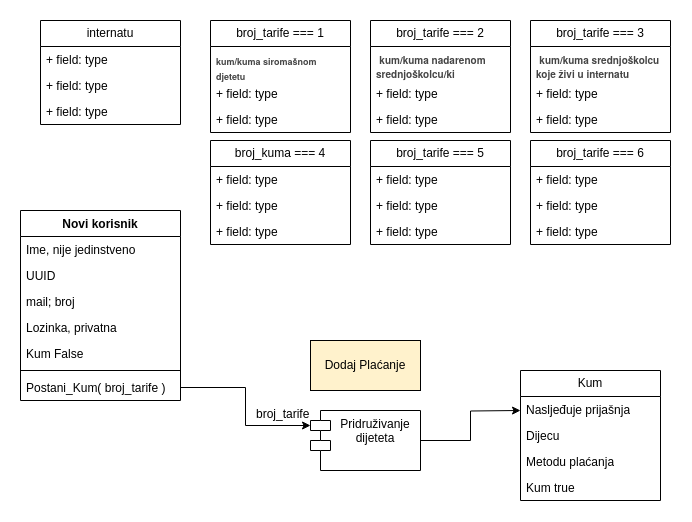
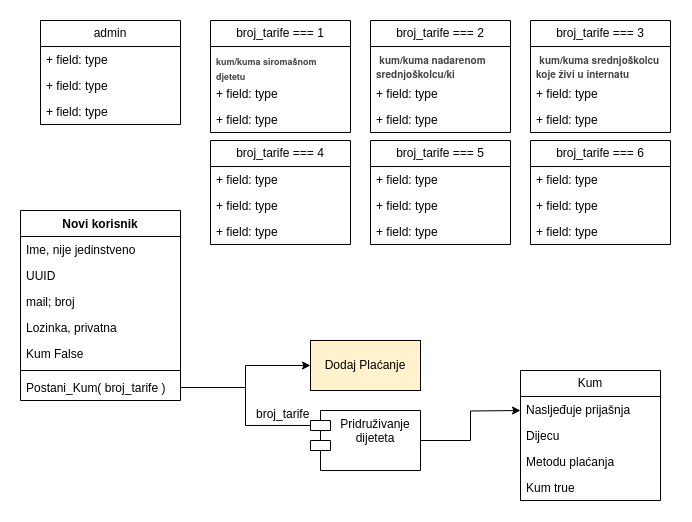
  <mxCell id="0" />
  <mxCell id="1" parent="0" />
  <mxCell id="2" value="Kum" style="swimlane;fontStyle=0;childLayout=stackLayout;horizontal=1;startSize=26;fillColor=none;horizontalStack=0;resizeParent=1;resizeParentMax=0;resizeLast=0;collapsible=1;marginBottom=0;whiteSpace=wrap;html=1;" parent="1" vertex="1"><mxGeometry x="520" y="370" width="140" height="130" as="geometry" /></mxCell>
  <mxCell id="3" value="Nasljeđuje prijašnja" style="text;strokeColor=none;fillColor=none;align=left;verticalAlign=top;spacingLeft=4;spacingRight=4;overflow=hidden;rotatable=0;points=[[0,0.5],[1,0.5]];portConstraint=eastwest;whiteSpace=wrap;html=1;" parent="2" vertex="1"><mxGeometry y="26" width="140" height="26" as="geometry" /></mxCell>
  <mxCell id="4" value="Dijecu" style="text;strokeColor=none;fillColor=none;align=left;verticalAlign=top;spacingLeft=4;spacingRight=4;overflow=hidden;rotatable=0;points=[[0,0.5],[1,0.5]];portConstraint=eastwest;whiteSpace=wrap;html=1;" parent="2" vertex="1"><mxGeometry y="52" width="140" height="26" as="geometry" /></mxCell>
  <mxCell id="5" value="Metodu plaćanja" style="text;strokeColor=none;fillColor=none;align=left;verticalAlign=top;spacingLeft=4;spacingRight=4;overflow=hidden;rotatable=0;points=[[0,0.5],[1,0.5]];portConstraint=eastwest;whiteSpace=wrap;html=1;" parent="2" vertex="1"><mxGeometry y="78" width="140" height="26" as="geometry" /></mxCell>
  <mxCell id="6" value="Kum true" style="text;strokeColor=none;fillColor=none;align=left;verticalAlign=top;spacingLeft=4;spacingRight=4;overflow=hidden;rotatable=0;points=[[0,0.5],[1,0.5]];portConstraint=eastwest;whiteSpace=wrap;html=1;" parent="2" vertex="1"><mxGeometry y="104" width="140" height="26" as="geometry" /></mxCell>
  <mxCell id="7" value="Novi korisnik" style="swimlane;fontStyle=1;align=center;verticalAlign=top;childLayout=stackLayout;horizontal=1;startSize=26;horizontalStack=0;resizeParent=1;resizeParentMax=0;resizeLast=0;collapsible=1;marginBottom=0;whiteSpace=wrap;html=1;" parent="1" vertex="1"><mxGeometry x="20" y="210" width="160" height="190" as="geometry" /></mxCell>
  <mxCell id="8" value="Ime, nije jedinstveno" style="text;strokeColor=none;fillColor=none;align=left;verticalAlign=top;spacingLeft=4;spacingRight=4;overflow=hidden;rotatable=0;points=[[0,0.5],[1,0.5]];portConstraint=eastwest;whiteSpace=wrap;html=1;" parent="7" vertex="1"><mxGeometry y="26" width="160" height="26" as="geometry" /></mxCell>
  <mxCell id="9" value="UUID" style="text;strokeColor=none;fillColor=none;align=left;verticalAlign=top;spacingLeft=4;spacingRight=4;overflow=hidden;rotatable=0;points=[[0,0.5],[1,0.5]];portConstraint=eastwest;whiteSpace=wrap;html=1;" parent="7" vertex="1"><mxGeometry y="52" width="160" height="26" as="geometry" /></mxCell>
  <mxCell id="10" value="mail; broj" style="text;strokeColor=none;fillColor=none;align=left;verticalAlign=top;spacingLeft=4;spacingRight=4;overflow=hidden;rotatable=0;points=[[0,0.5],[1,0.5]];portConstraint=eastwest;whiteSpace=wrap;html=1;" parent="7" vertex="1"><mxGeometry y="78" width="160" height="26" as="geometry" /></mxCell>
  <mxCell id="11" value="Lozinka, privatna" style="text;strokeColor=none;fillColor=none;align=left;verticalAlign=top;spacingLeft=4;spacingRight=4;overflow=hidden;rotatable=0;points=[[0,0.5],[1,0.5]];portConstraint=eastwest;whiteSpace=wrap;html=1;" parent="7" vertex="1"><mxGeometry y="104" width="160" height="26" as="geometry" /></mxCell>
  <mxCell id="12" value="Kum False" style="text;strokeColor=none;fillColor=none;align=left;verticalAlign=top;spacingLeft=4;spacingRight=4;overflow=hidden;rotatable=0;points=[[0,0.5],[1,0.5]];portConstraint=eastwest;whiteSpace=wrap;html=1;" parent="7" vertex="1"><mxGeometry y="130" width="160" height="26" as="geometry" /></mxCell>
  <mxCell id="13" value="" style="line;strokeWidth=1;fillColor=none;align=left;verticalAlign=middle;spacingTop=-1;spacingLeft=3;spacingRight=3;rotatable=0;labelPosition=right;points=[];portConstraint=eastwest;strokeColor=inherit;" parent="7" vertex="1"><mxGeometry y="156" width="160" height="8" as="geometry" /></mxCell>
  <mxCell id="14" value="Postani_Kum( broj_tarife )" style="text;strokeColor=none;fillColor=none;align=left;verticalAlign=top;spacingLeft=4;spacingRight=4;overflow=hidden;rotatable=0;points=[[0,0.5],[1,0.5]];portConstraint=eastwest;whiteSpace=wrap;html=1;" parent="7" vertex="1"><mxGeometry y="164" width="160" height="26" as="geometry" /></mxCell>
  <mxCell id="15" value="Dodaj Plaćanje" style="html=1;whiteSpace=wrap;fillColor=#fff2cc;" parent="1" vertex="1"><mxGeometry x="310" y="340" width="110" height="50" as="geometry" /></mxCell>
- <mxCell id="17" style="edgeStyle=orthogonalEdgeStyle;rounded=0;orthogonalLoop=1;jettySize=auto;html=1;exitX=1;exitY=0.5;exitDx=0;exitDy=0;entryX=0;entryY=0;entryDx=0;entryDy=15;entryPerimeter=0;" parent="1" source="14" target="19" edge="1"><mxGeometry relative="1" as="geometry"><mxPoint x="290" y="425" as="targetPoint" /></mxGeometry></mxCell>
+ <mxCell id="16" style="edgeStyle=orthogonalEdgeStyle;rounded=0;orthogonalLoop=1;jettySize=auto;html=1;exitX=1;exitY=0.5;exitDx=0;exitDy=0;entryX=0;entryY=0.5;entryDx=0;entryDy=0;" parent="1" source="14" target="15" edge="1"><mxGeometry relative="1" as="geometry" /></mxCell>
+ <mxCell id="17" style="edgeStyle=orthogonalEdgeStyle;rounded=0;orthogonalLoop=1;jettySize=auto;html=1;exitX=1;exitY=0.5;exitDx=0;exitDy=0;entryX=0;entryY=0;entryDx=0;entryDy=15;entryPerimeter=0;endArrow=none;" parent="1" source="14" target="19" edge="1"><mxGeometry relative="1" as="geometry"><mxPoint x="290" y="425" as="targetPoint" /></mxGeometry></mxCell>
  <mxCell id="18" style="edgeStyle=orthogonalEdgeStyle;rounded=0;orthogonalLoop=1;jettySize=auto;html=1;exitX=1;exitY=0.5;exitDx=0;exitDy=0;" parent="1" source="19" edge="1"><mxGeometry relative="1" as="geometry"><mxPoint x="520" y="410" as="targetPoint" /></mxGeometry></mxCell>
  <mxCell id="19" value="Pridruživanje dijeteta" style="shape=module;align=left;spacingLeft=20;align=center;verticalAlign=top;whiteSpace=wrap;html=1;" parent="1" vertex="1"><mxGeometry x="310" y="410" width="110" height="60" as="geometry" /></mxCell>
  <mxCell id="20" value="broj_tarife&lt;br&gt;" style="text;strokeColor=none;fillColor=none;align=left;verticalAlign=top;spacingLeft=4;spacingRight=4;overflow=hidden;rotatable=0;points=[[0,0.5],[1,0.5]];portConstraint=eastwest;whiteSpace=wrap;html=1;" parent="1" vertex="1"><mxGeometry x="250" y="400" width="100" height="26" as="geometry" /></mxCell>
  <mxCell id="21" value="broj_tarife === 2" style="swimlane;fontStyle=0;childLayout=stackLayout;horizontal=1;startSize=26;fillColor=none;horizontalStack=0;resizeParent=1;resizeParentMax=0;resizeLast=0;collapsible=1;marginBottom=0;whiteSpace=wrap;html=1;" parent="1" vertex="1"><mxGeometry x="370" y="20" width="140" height="112" as="geometry" /></mxCell>
  <mxCell id="22" value="&amp;nbsp;&lt;b style=&quot;box-sizing: border-box; color: rgb(68, 68, 68); font-family: &amp;quot;Helvetica Neue&amp;quot;, Helvetica, Arial, sans-serif; background-color: rgb(255, 255, 255); font-size: 10px;&quot;&gt;kum/kuma nadarenom srednjoškolcu/ki&lt;/b&gt;" style="text;strokeColor=none;fillColor=none;align=left;verticalAlign=top;spacingLeft=4;spacingRight=4;overflow=hidden;rotatable=0;points=[[0,0.5],[1,0.5]];portConstraint=eastwest;whiteSpace=wrap;html=1;" parent="21" vertex="1"><mxGeometry y="26" width="140" height="34" as="geometry" /></mxCell>
  <mxCell id="23" value="+ field: type" style="text;strokeColor=none;fillColor=none;align=left;verticalAlign=top;spacingLeft=4;spacingRight=4;overflow=hidden;rotatable=0;points=[[0,0.5],[1,0.5]];portConstraint=eastwest;whiteSpace=wrap;html=1;" parent="21" vertex="1"><mxGeometry y="60" width="140" height="26" as="geometry" /></mxCell>
  <mxCell id="24" value="+ field: type" style="text;strokeColor=none;fillColor=none;align=left;verticalAlign=top;spacingLeft=4;spacingRight=4;overflow=hidden;rotatable=0;points=[[0,0.5],[1,0.5]];portConstraint=eastwest;whiteSpace=wrap;html=1;" parent="21" vertex="1"><mxGeometry y="86" width="140" height="26" as="geometry" /></mxCell>
  <mxCell id="25" value="broj_tarife === 3" style="swimlane;fontStyle=0;childLayout=stackLayout;horizontal=1;startSize=26;fillColor=none;horizontalStack=0;resizeParent=1;resizeParentMax=0;resizeLast=0;collapsible=1;marginBottom=0;whiteSpace=wrap;html=1;" vertex="1" parent="1"><mxGeometry x="530" y="20" width="140" height="112" as="geometry" /></mxCell>
  <mxCell id="26" value="&amp;nbsp;&lt;strong style=&quot;box-sizing: border-box; color: rgb(68, 68, 68); font-family: &amp;quot;Helvetica Neue&amp;quot;, Helvetica, Arial, sans-serif; background-color: rgb(255, 255, 255); font-size: 10px;&quot;&gt;kum/kuma srednjoškolcu koje živi u internatu Zdenca&lt;/strong&gt;" style="text;strokeColor=none;fillColor=none;align=left;verticalAlign=top;spacingLeft=4;spacingRight=4;overflow=hidden;rotatable=0;points=[[0,0.5],[1,0.5]];portConstraint=eastwest;whiteSpace=wrap;html=1;" vertex="1" parent="25"><mxGeometry y="26" width="140" height="34" as="geometry" /></mxCell>
  <mxCell id="27" value="+ field: type" style="text;strokeColor=none;fillColor=none;align=left;verticalAlign=top;spacingLeft=4;spacingRight=4;overflow=hidden;rotatable=0;points=[[0,0.5],[1,0.5]];portConstraint=eastwest;whiteSpace=wrap;html=1;" vertex="1" parent="25"><mxGeometry y="60" width="140" height="26" as="geometry" /></mxCell>
  <mxCell id="28" value="+ field: type" style="text;strokeColor=none;fillColor=none;align=left;verticalAlign=top;spacingLeft=4;spacingRight=4;overflow=hidden;rotatable=0;points=[[0,0.5],[1,0.5]];portConstraint=eastwest;whiteSpace=wrap;html=1;" vertex="1" parent="25"><mxGeometry y="86" width="140" height="26" as="geometry" /></mxCell>
- <mxCell id="29" value="broj_kuma === 4" style="swimlane;fontStyle=0;childLayout=stackLayout;horizontal=1;startSize=26;fillColor=none;horizontalStack=0;resizeParent=1;resizeParentMax=0;resizeLast=0;collapsible=1;marginBottom=0;whiteSpace=wrap;html=1;" vertex="1" parent="1"><mxGeometry x="210" y="140" width="140" height="104" as="geometry" /></mxCell>
+ <mxCell id="29" value="broj_tarife === 4" style="swimlane;fontStyle=0;childLayout=stackLayout;horizontal=1;startSize=26;fillColor=none;horizontalStack=0;resizeParent=1;resizeParentMax=0;resizeLast=0;collapsible=1;marginBottom=0;whiteSpace=wrap;html=1;" vertex="1" parent="1"><mxGeometry x="210" y="140" width="140" height="104" as="geometry" /></mxCell>
  <mxCell id="30" value="+ field: type" style="text;strokeColor=none;fillColor=none;align=left;verticalAlign=top;spacingLeft=4;spacingRight=4;overflow=hidden;rotatable=0;points=[[0,0.5],[1,0.5]];portConstraint=eastwest;whiteSpace=wrap;html=1;" vertex="1" parent="29"><mxGeometry y="26" width="140" height="26" as="geometry" /></mxCell>
  <mxCell id="31" value="+ field: type" style="text;strokeColor=none;fillColor=none;align=left;verticalAlign=top;spacingLeft=4;spacingRight=4;overflow=hidden;rotatable=0;points=[[0,0.5],[1,0.5]];portConstraint=eastwest;whiteSpace=wrap;html=1;" vertex="1" parent="29"><mxGeometry y="52" width="140" height="26" as="geometry" /></mxCell>
  <mxCell id="32" value="+ field: type" style="text;strokeColor=none;fillColor=none;align=left;verticalAlign=top;spacingLeft=4;spacingRight=4;overflow=hidden;rotatable=0;points=[[0,0.5],[1,0.5]];portConstraint=eastwest;whiteSpace=wrap;html=1;" vertex="1" parent="29"><mxGeometry y="78" width="140" height="26" as="geometry" /></mxCell>
  <mxCell id="33" value="broj_tarife === 5" style="swimlane;fontStyle=0;childLayout=stackLayout;horizontal=1;startSize=26;fillColor=none;horizontalStack=0;resizeParent=1;resizeParentMax=0;resizeLast=0;collapsible=1;marginBottom=0;whiteSpace=wrap;html=1;" vertex="1" parent="1"><mxGeometry x="370" y="140" width="140" height="104" as="geometry" /></mxCell>
  <mxCell id="34" value="+ field: type" style="text;strokeColor=none;fillColor=none;align=left;verticalAlign=top;spacingLeft=4;spacingRight=4;overflow=hidden;rotatable=0;points=[[0,0.5],[1,0.5]];portConstraint=eastwest;whiteSpace=wrap;html=1;" vertex="1" parent="33"><mxGeometry y="26" width="140" height="26" as="geometry" /></mxCell>
  <mxCell id="35" value="+ field: type" style="text;strokeColor=none;fillColor=none;align=left;verticalAlign=top;spacingLeft=4;spacingRight=4;overflow=hidden;rotatable=0;points=[[0,0.5],[1,0.5]];portConstraint=eastwest;whiteSpace=wrap;html=1;" vertex="1" parent="33"><mxGeometry y="52" width="140" height="26" as="geometry" /></mxCell>
  <mxCell id="36" value="+ field: type" style="text;strokeColor=none;fillColor=none;align=left;verticalAlign=top;spacingLeft=4;spacingRight=4;overflow=hidden;rotatable=0;points=[[0,0.5],[1,0.5]];portConstraint=eastwest;whiteSpace=wrap;html=1;" vertex="1" parent="33"><mxGeometry y="78" width="140" height="26" as="geometry" /></mxCell>
  <mxCell id="37" value="broj_tarife === 6" style="swimlane;fontStyle=0;childLayout=stackLayout;horizontal=1;startSize=26;fillColor=none;horizontalStack=0;resizeParent=1;resizeParentMax=0;resizeLast=0;collapsible=1;marginBottom=0;whiteSpace=wrap;html=1;" vertex="1" parent="1"><mxGeometry x="530" y="140" width="140" height="104" as="geometry" /></mxCell>
  <mxCell id="38" value="+ field: type" style="text;strokeColor=none;fillColor=none;align=left;verticalAlign=top;spacingLeft=4;spacingRight=4;overflow=hidden;rotatable=0;points=[[0,0.5],[1,0.5]];portConstraint=eastwest;whiteSpace=wrap;html=1;" vertex="1" parent="37"><mxGeometry y="26" width="140" height="26" as="geometry" /></mxCell>
  <mxCell id="39" value="+ field: type" style="text;strokeColor=none;fillColor=none;align=left;verticalAlign=top;spacingLeft=4;spacingRight=4;overflow=hidden;rotatable=0;points=[[0,0.5],[1,0.5]];portConstraint=eastwest;whiteSpace=wrap;html=1;" vertex="1" parent="37"><mxGeometry y="52" width="140" height="26" as="geometry" /></mxCell>
  <mxCell id="40" value="+ field: type" style="text;strokeColor=none;fillColor=none;align=left;verticalAlign=top;spacingLeft=4;spacingRight=4;overflow=hidden;rotatable=0;points=[[0,0.5],[1,0.5]];portConstraint=eastwest;whiteSpace=wrap;html=1;" vertex="1" parent="37"><mxGeometry y="78" width="140" height="26" as="geometry" /></mxCell>
  <mxCell id="41" value="broj_tarife === 1" style="swimlane;fontStyle=0;childLayout=stackLayout;horizontal=1;startSize=26;fillColor=none;horizontalStack=0;resizeParent=1;resizeParentMax=0;resizeLast=0;collapsible=1;marginBottom=0;whiteSpace=wrap;html=1;" vertex="1" parent="1"><mxGeometry x="210" y="20" width="140" height="112" as="geometry" /></mxCell>
  <mxCell id="42" value="&lt;strong style=&quot;box-sizing: border-box; color: rgb(68, 68, 68); font-family: &amp;quot;Helvetica Neue&amp;quot;, Helvetica, Arial, sans-serif; background-color: rgb(255, 255, 255);&quot;&gt;&lt;font style=&quot;font-size: 9px;&quot;&gt;kum/kuma siromašnom djetetu&lt;/font&gt;&lt;/strong&gt;" style="text;strokeColor=none;fillColor=none;align=left;verticalAlign=top;spacingLeft=4;spacingRight=4;overflow=hidden;rotatable=0;points=[[0,0.5],[1,0.5]];portConstraint=eastwest;whiteSpace=wrap;html=1;" vertex="1" parent="41"><mxGeometry y="26" width="140" height="34" as="geometry" /></mxCell>
  <mxCell id="43" value="+ field: type" style="text;strokeColor=none;fillColor=none;align=left;verticalAlign=top;spacingLeft=4;spacingRight=4;overflow=hidden;rotatable=0;points=[[0,0.5],[1,0.5]];portConstraint=eastwest;whiteSpace=wrap;html=1;" vertex="1" parent="41"><mxGeometry y="60" width="140" height="26" as="geometry" /></mxCell>
  <mxCell id="44" value="+ field: type" style="text;strokeColor=none;fillColor=none;align=left;verticalAlign=top;spacingLeft=4;spacingRight=4;overflow=hidden;rotatable=0;points=[[0,0.5],[1,0.5]];portConstraint=eastwest;whiteSpace=wrap;html=1;" vertex="1" parent="41"><mxGeometry y="86" width="140" height="26" as="geometry" /></mxCell>
- <mxCell id="45" value="internatu" style="swimlane;fontStyle=0;childLayout=stackLayout;horizontal=1;startSize=26;fillColor=none;horizontalStack=0;resizeParent=1;resizeParentMax=0;resizeLast=0;collapsible=1;marginBottom=0;whiteSpace=wrap;html=1;" vertex="1" parent="1"><mxGeometry x="40" y="20" width="140" height="104" as="geometry" /></mxCell>
+ <mxCell id="45" value="admin" style="swimlane;fontStyle=0;childLayout=stackLayout;horizontal=1;startSize=26;fillColor=none;horizontalStack=0;resizeParent=1;resizeParentMax=0;resizeLast=0;collapsible=1;marginBottom=0;whiteSpace=wrap;html=1;" vertex="1" parent="1"><mxGeometry x="40" y="20" width="140" height="104" as="geometry" /></mxCell>
  <mxCell id="46" value="+ field: type" style="text;strokeColor=none;fillColor=none;align=left;verticalAlign=top;spacingLeft=4;spacingRight=4;overflow=hidden;rotatable=0;points=[[0,0.5],[1,0.5]];portConstraint=eastwest;whiteSpace=wrap;html=1;" vertex="1" parent="45"><mxGeometry y="26" width="140" height="26" as="geometry" /></mxCell>
  <mxCell id="47" value="+ field: type" style="text;strokeColor=none;fillColor=none;align=left;verticalAlign=top;spacingLeft=4;spacingRight=4;overflow=hidden;rotatable=0;points=[[0,0.5],[1,0.5]];portConstraint=eastwest;whiteSpace=wrap;html=1;" vertex="1" parent="45"><mxGeometry y="52" width="140" height="26" as="geometry" /></mxCell>
  <mxCell id="48" value="+ field: type" style="text;strokeColor=none;fillColor=none;align=left;verticalAlign=top;spacingLeft=4;spacingRight=4;overflow=hidden;rotatable=0;points=[[0,0.5],[1,0.5]];portConstraint=eastwest;whiteSpace=wrap;html=1;" vertex="1" parent="45"><mxGeometry y="78" width="140" height="26" as="geometry" /></mxCell>
